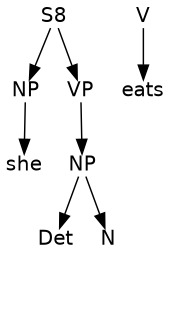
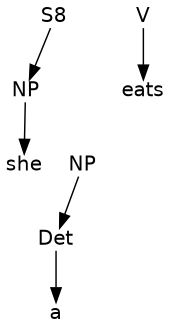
  digraph {
    fontname="DejaVu Sans"
    node [fontname="DejaVu Sans" shape=plain]
    edge [fontname="DejaVu Sans"]
    n1 [label=S8]
    n2 [label=NP]
-   n3 [label=VP]
    n4 [label=she]
    n5 [label=NP]
    n6 [label=V]
    n7 [label=eats]
    n8 [label=Det]
-   n9 [label=N]
+   n10 [label=a]
    n1 -> n2
-   n1 -> n3
    n2 -> n4
-   n3 -> n5
    n5 -> n8
-   n5 -> n9
    n6 -> n7
+   n8 -> n10
  }
